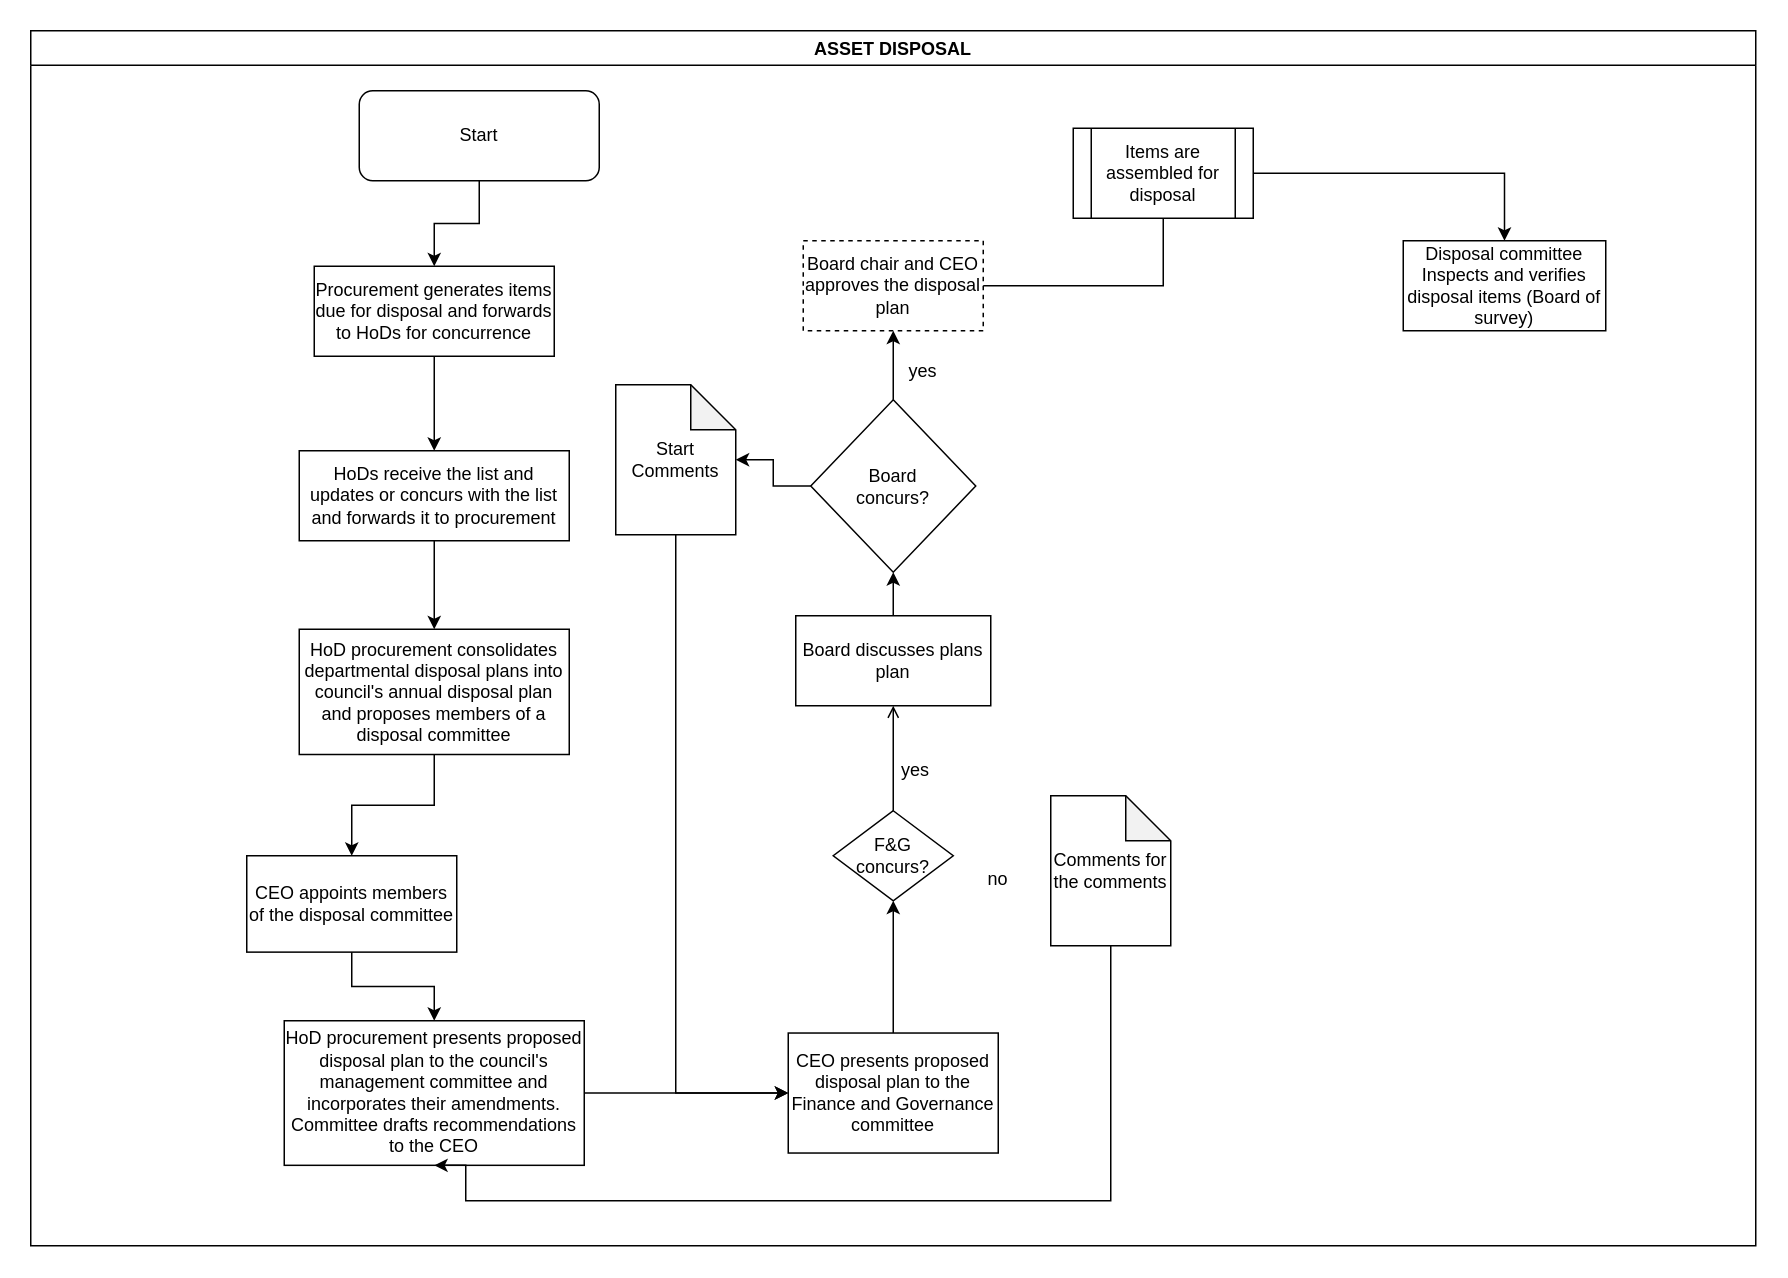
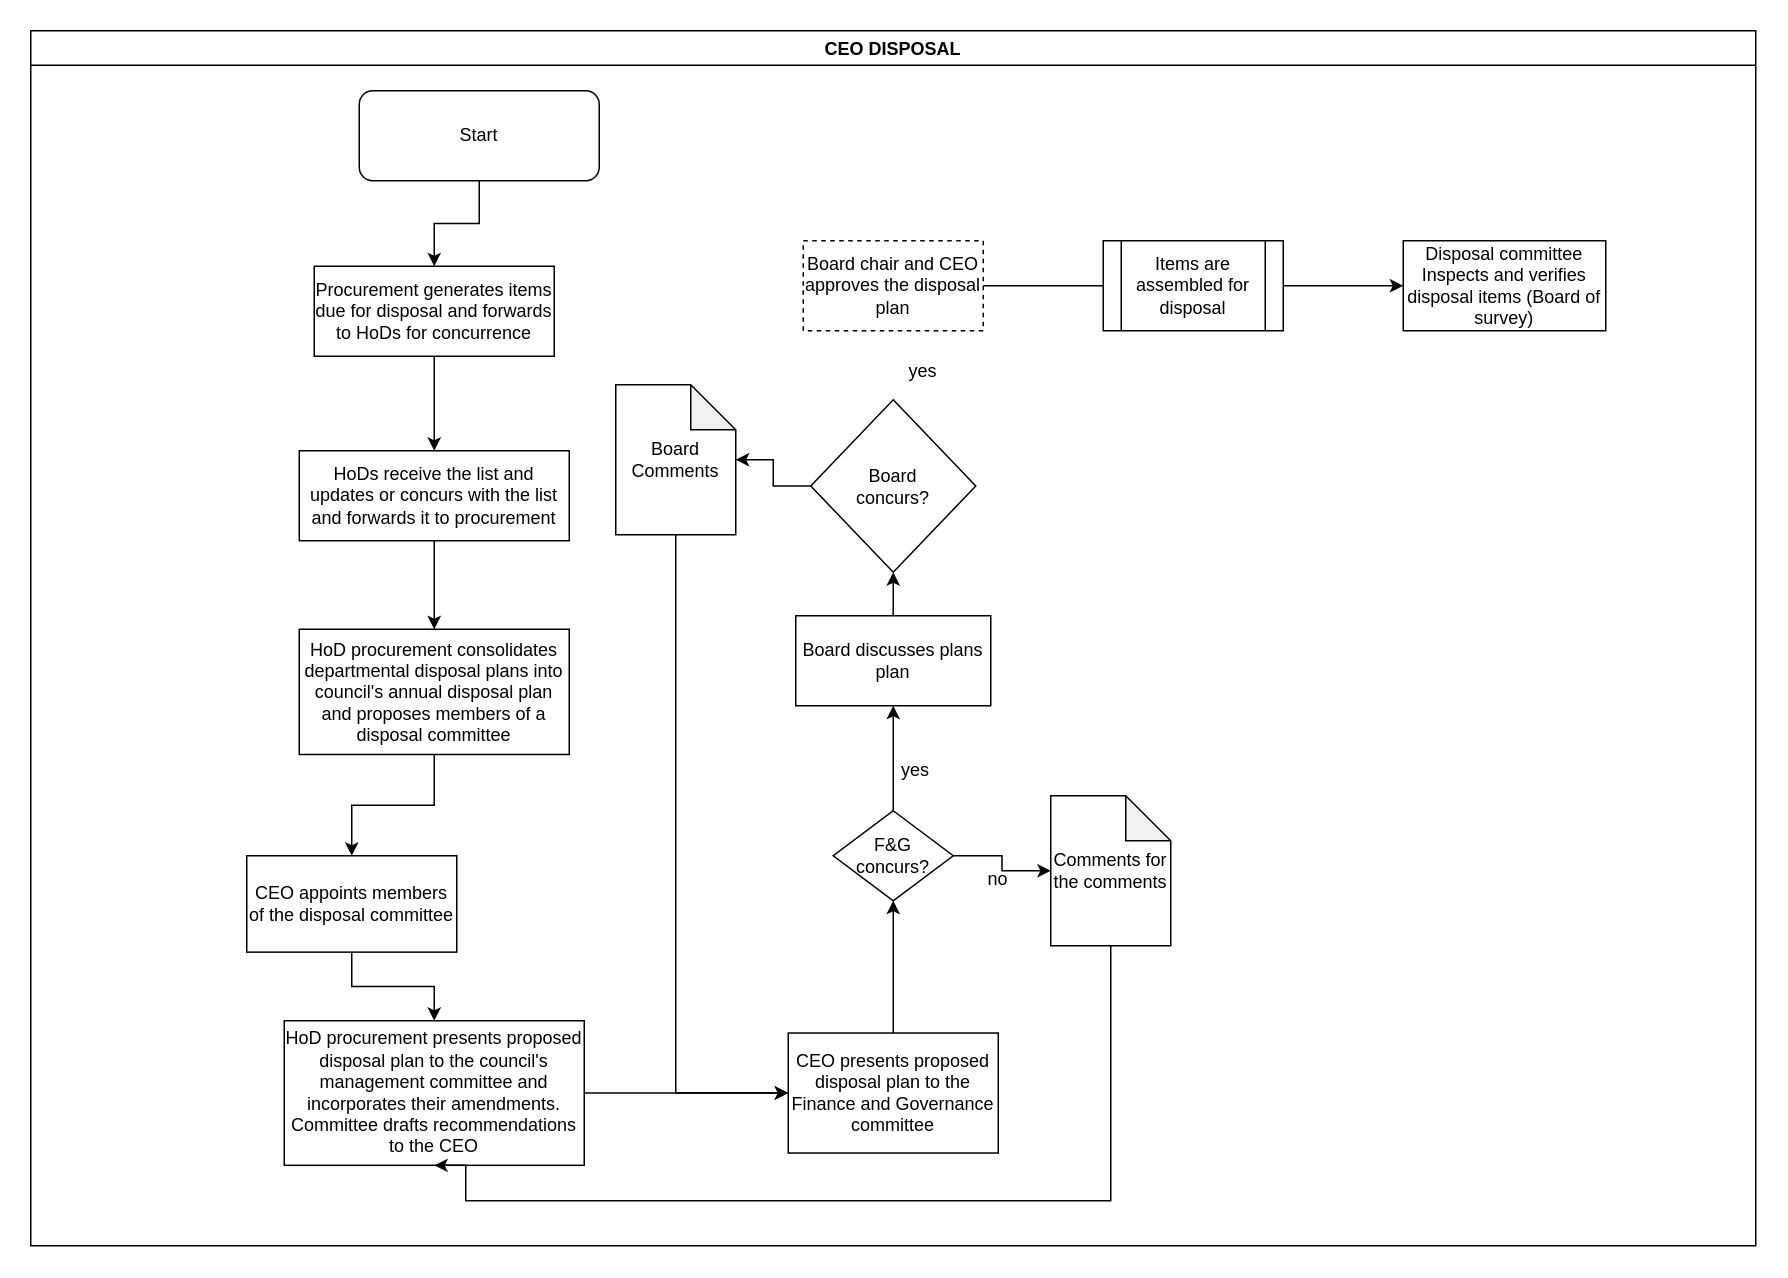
  <mxCell id="0" />
  <mxCell id="1" parent="0" />
- <mxCell id="2" value="ASSET DISPOSAL" style="swimlane;startSize=23;" vertex="1" parent="1"><mxGeometry x="20" y="20" width="1150" height="810" as="geometry" /></mxCell>
+ <mxCell id="2" value="CEO DISPOSAL" style="swimlane;startSize=23;" vertex="1" parent="1"><mxGeometry x="20" y="20" width="1150" height="810" as="geometry" /></mxCell>
  <mxCell id="3" value="Start" style="rounded=1;whiteSpace=wrap;html=1;" vertex="1" parent="2"><mxGeometry x="219" y="40" width="160" height="60" as="geometry" /></mxCell>
  <mxCell id="4" value="Procurement generates items due for disposal and forwards to HoDs for concurrence" style="rounded=0;whiteSpace=wrap;html=1;" vertex="1" parent="2"><mxGeometry x="189" y="157" width="160" height="60" as="geometry" /></mxCell>
  <mxCell id="5" value="" style="edgeStyle=orthogonalEdgeStyle;rounded=0;orthogonalLoop=1;jettySize=auto;html=1;entryX=0.5;entryY=0;entryDx=0;entryDy=0;" edge="1" parent="2" source="3" target="4"><mxGeometry relative="1" as="geometry"><mxPoint x="269" y="165" as="targetPoint" /></mxGeometry></mxCell>
  <mxCell id="6" value="HoDs receive the list and updates or concurs with the list and forwards it to procurement" style="whiteSpace=wrap;html=1;rounded=0;" vertex="1" parent="2"><mxGeometry x="179" y="280" width="180" height="60" as="geometry" /></mxCell>
  <mxCell id="7" value="" style="edgeStyle=orthogonalEdgeStyle;rounded=0;orthogonalLoop=1;jettySize=auto;html=1;" edge="1" parent="2" source="4" target="6"><mxGeometry relative="1" as="geometry" /></mxCell>
  <mxCell id="8" value="HoD procurement consolidates departmental disposal plans into council's annual disposal plan and proposes members of a disposal committee" style="whiteSpace=wrap;html=1;rounded=0;" vertex="1" parent="2"><mxGeometry x="179" y="399" width="180" height="83.5" as="geometry" /></mxCell>
  <mxCell id="9" value="" style="edgeStyle=orthogonalEdgeStyle;rounded=0;orthogonalLoop=1;jettySize=auto;html=1;" edge="1" parent="2" source="6" target="8"><mxGeometry relative="1" as="geometry" /></mxCell>
  <mxCell id="10" value="CEO appoints members of the disposal committee" style="whiteSpace=wrap;html=1;rounded=0;" vertex="1" parent="2"><mxGeometry x="144" y="550" width="140" height="64.25" as="geometry" /></mxCell>
  <mxCell id="11" value="" style="edgeStyle=orthogonalEdgeStyle;rounded=0;orthogonalLoop=1;jettySize=auto;html=1;" edge="1" parent="2" source="8" target="10"><mxGeometry relative="1" as="geometry" /></mxCell>
  <mxCell id="12" value="CEO presents proposed disposal plan to the Finance and Governance committee" style="whiteSpace=wrap;html=1;rounded=0;" vertex="1" parent="2"><mxGeometry x="505" y="668.19" width="140" height="80" as="geometry" /></mxCell>
  <mxCell id="13" value="&lt;div&gt;F&amp;amp;G&lt;br&gt;&lt;/div&gt;&lt;div&gt;concurs?&lt;/div&gt;" style="rhombus;whiteSpace=wrap;html=1;" vertex="1" parent="2"><mxGeometry x="535" y="520" width="80" height="60" as="geometry" /></mxCell>
  <mxCell id="14" value="" style="edgeStyle=orthogonalEdgeStyle;rounded=0;orthogonalLoop=1;jettySize=auto;html=1;" edge="1" parent="2" source="12" target="13"><mxGeometry relative="1" as="geometry"><mxPoint x="575" y="578.19" as="targetPoint" /></mxGeometry></mxCell>
  <mxCell id="15" value="Board discusses plans plan" style="whiteSpace=wrap;html=1;" vertex="1" parent="2"><mxGeometry x="510" y="390" width="130" height="60" as="geometry" /></mxCell>
- <mxCell id="16" value="" style="edgeStyle=orthogonalEdgeStyle;rounded=0;orthogonalLoop=1;jettySize=auto;html=1;endArrow=open;" edge="1" parent="2" source="13" target="15"><mxGeometry relative="1" as="geometry" /></mxCell>
+ <mxCell id="16" value="" style="edgeStyle=orthogonalEdgeStyle;rounded=0;orthogonalLoop=1;jettySize=auto;html=1;" edge="1" parent="2" source="13" target="15"><mxGeometry relative="1" as="geometry" /></mxCell>
  <mxCell id="17" value="yes" style="text;html=1;strokeColor=none;fillColor=none;align=center;verticalAlign=middle;whiteSpace=wrap;rounded=0;" vertex="1" parent="2"><mxGeometry x="570" y="483" width="40" height="20" as="geometry" /></mxCell>
  <mxCell id="18" value="Comments for the comments" style="shape=note;whiteSpace=wrap;html=1;backgroundOutline=1;darkOpacity=0.05;" vertex="1" parent="2"><mxGeometry x="680" y="510" width="80" height="100" as="geometry" /></mxCell>
+ <mxCell id="19" value="" style="edgeStyle=orthogonalEdgeStyle;rounded=0;orthogonalLoop=1;jettySize=auto;html=1;entryX=0;entryY=0.5;entryDx=0;entryDy=0;entryPerimeter=0;" edge="1" parent="2" source="13" target="18"><mxGeometry relative="1" as="geometry"><mxPoint x="675" y="560" as="targetPoint" /></mxGeometry></mxCell>
  <mxCell id="20" value="Board chair and CEO approves the disposal plan" style="whiteSpace=wrap;html=1;dashed=1;" vertex="1" parent="2"><mxGeometry x="515" y="140" width="120" height="60" as="geometry" /></mxCell>
  <mxCell id="21" value="yes" style="text;html=1;strokeColor=none;fillColor=none;align=center;verticalAlign=middle;whiteSpace=wrap;rounded=0;" vertex="1" parent="2"><mxGeometry x="575" y="217" width="40" height="20" as="geometry" /></mxCell>
- <mxCell id="22" value="Start Comments" style="shape=note;whiteSpace=wrap;html=1;backgroundOutline=1;darkOpacity=0.05;" vertex="1" parent="2"><mxGeometry x="390" y="236" width="80" height="100" as="geometry" /></mxCell>
+ <mxCell id="22" value="Board Comments" style="shape=note;whiteSpace=wrap;html=1;backgroundOutline=1;darkOpacity=0.05;" vertex="1" parent="2"><mxGeometry x="390" y="236" width="80" height="100" as="geometry" /></mxCell>
  <mxCell id="23" value="" style="edgeStyle=orthogonalEdgeStyle;rounded=0;orthogonalLoop=1;jettySize=auto;html=1;entryX=0;entryY=0.5;entryDx=0;entryDy=0;" edge="1" parent="2" source="22" target="12"><mxGeometry relative="1" as="geometry"><mxPoint x="430" y="436" as="targetPoint" /><Array as="points"><mxPoint x="430" y="708" /></Array></mxGeometry></mxCell>
  <mxCell id="24" value="" style="edgeStyle=orthogonalEdgeStyle;rounded=0;orthogonalLoop=1;jettySize=auto;html=1;" edge="1" parent="1" source="25" target="12"><mxGeometry relative="1" as="geometry" /></mxCell>
  <mxCell id="25" value="HoD procurement presents proposed disposal plan to the council's management committee and incorporates their amendments. Committee drafts recommendations to the CEO" style="whiteSpace=wrap;html=1;rounded=0;" vertex="1" parent="1"><mxGeometry x="189" y="680" width="200" height="96.38" as="geometry" /></mxCell>
  <mxCell id="26" value="" style="edgeStyle=orthogonalEdgeStyle;rounded=0;orthogonalLoop=1;jettySize=auto;html=1;" edge="1" parent="1" source="10" target="25"><mxGeometry relative="1" as="geometry" /></mxCell>
  <mxCell id="27" value="" style="edgeStyle=orthogonalEdgeStyle;rounded=0;orthogonalLoop=1;jettySize=auto;html=1;entryX=0.5;entryY=1;entryDx=0;entryDy=0;exitX=0.5;exitY=1;exitDx=0;exitDy=0;exitPerimeter=0;" edge="1" parent="1" source="18" target="25"><mxGeometry relative="1" as="geometry"><mxPoint x="770" y="610" as="sourcePoint" /><mxPoint x="755" y="690" as="targetPoint" /><Array as="points"><mxPoint x="740" y="800" /><mxPoint x="310" y="800" /></Array></mxGeometry></mxCell>
  <mxCell id="28" value="no" style="text;html=1;strokeColor=none;fillColor=none;align=center;verticalAlign=middle;whiteSpace=wrap;rounded=0;" vertex="1" parent="1"><mxGeometry x="645" y="576" width="40" height="20" as="geometry" /></mxCell>
- <mxCell id="29" value="" style="edgeStyle=orthogonalEdgeStyle;rounded=0;orthogonalLoop=1;jettySize=auto;html=1;" edge="1" parent="1" source="31" target="20"><mxGeometry relative="1" as="geometry" /></mxCell>
  <mxCell id="30" value="" style="edgeStyle=orthogonalEdgeStyle;rounded=0;orthogonalLoop=1;jettySize=auto;html=1;" edge="1" parent="1" source="31" target="22"><mxGeometry relative="1" as="geometry"><mxPoint x="725" y="306" as="targetPoint" /></mxGeometry></mxCell>
  <mxCell id="31" value="&lt;div&gt;Board&lt;/div&gt;&lt;div&gt;concurs?&lt;/div&gt;" style="rhombus;whiteSpace=wrap;html=1;" vertex="1" parent="1"><mxGeometry x="540" y="266" width="110" height="115" as="geometry" /></mxCell>
  <mxCell id="32" value="" style="edgeStyle=orthogonalEdgeStyle;rounded=0;orthogonalLoop=1;jettySize=auto;html=1;" edge="1" parent="1" source="15" target="31"><mxGeometry relative="1" as="geometry" /></mxCell>
  <mxCell id="33" value="" style="edgeStyle=orthogonalEdgeStyle;rounded=0;orthogonalLoop=1;jettySize=auto;html=1;" edge="1" parent="1" source="34" target="36"><mxGeometry relative="1" as="geometry" /></mxCell>
- <mxCell id="34" value="Items are assembled for disposal" style="shape=process;whiteSpace=wrap;html=1;backgroundOutline=1;" vertex="1" parent="1"><mxGeometry x="715" y="85" width="120" height="60" as="geometry" /></mxCell>
+ <mxCell id="34" value="Items are assembled for disposal" style="shape=process;whiteSpace=wrap;html=1;backgroundOutline=1;" vertex="1" parent="1"><mxGeometry x="735" y="160" width="120" height="60" as="geometry" /></mxCell>
  <mxCell id="35" value="" style="edgeStyle=orthogonalEdgeStyle;rounded=0;orthogonalLoop=1;jettySize=auto;html=1;endArrow=none;" edge="1" parent="1" source="20" target="34"><mxGeometry relative="1" as="geometry" /></mxCell>
  <mxCell id="36" value="Disposal committee Inspects and verifies disposal items (Board of survey)" style="whiteSpace=wrap;html=1;" vertex="1" parent="1"><mxGeometry x="935" y="160" width="135" height="60" as="geometry" /></mxCell>
